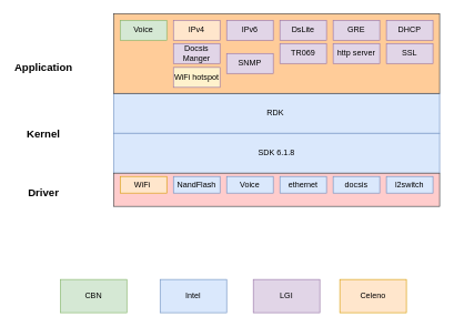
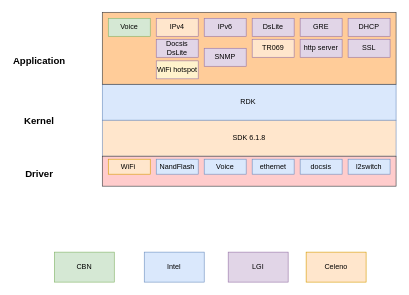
  <mxCell id="0" />
  <mxCell id="1" parent="0" />
  <mxCell id="2" value="RDK&amp;nbsp;" style="rounded=0;whiteSpace=wrap;html=1;fillColor=#dae8fc;strokeColor=#6c8ebf;" vertex="1" parent="1"><mxGeometry x="170" y="140" width="490" height="60" as="geometry" /></mxCell>
  <mxCell id="3" value="" style="rounded=0;whiteSpace=wrap;html=1;fillColor=#ffcc99;strokeColor=#36393d;" vertex="1" parent="1"><mxGeometry x="170" y="20" width="490" height="120" as="geometry" /></mxCell>
  <mxCell id="4" value="Voice" style="rounded=0;whiteSpace=wrap;html=1;fillColor=#d5e8d4;strokeColor=#82b366;" vertex="1" parent="1"><mxGeometry x="180" y="30" width="70" height="30" as="geometry" /></mxCell>
  <mxCell id="5" value="CBN" style="rounded=0;whiteSpace=wrap;html=1;fillColor=#d5e8d4;strokeColor=#82b366;" vertex="1" parent="1"><mxGeometry x="90" y="420" width="100" height="50" as="geometry" /></mxCell>
  <mxCell id="6" value="Intel" style="rounded=0;whiteSpace=wrap;html=1;fillColor=#dae8fc;strokeColor=#6c8ebf;" vertex="1" parent="1"><mxGeometry x="240" y="420" width="100" height="50" as="geometry" /></mxCell>
  <mxCell id="7" value="LGI" style="rounded=0;whiteSpace=wrap;html=1;fillColor=#e1d5e7;strokeColor=#9673a6;" vertex="1" parent="1"><mxGeometry x="380" y="420" width="100" height="50" as="geometry" /></mxCell>
- <mxCell id="8" value="SDK 6.1.8" style="rounded=0;whiteSpace=wrap;html=1;fillColor=#dae8fc;strokeColor=#6c8ebf;" vertex="1" parent="1"><mxGeometry x="170" y="200" width="490" height="60" as="geometry" /></mxCell>
+ <mxCell id="8" value="SDK 6.1.8" style="rounded=0;whiteSpace=wrap;html=1;fillColor=#ffe6cc;strokeColor=#6c8ebf;" vertex="1" parent="1"><mxGeometry x="170" y="200" width="490" height="60" as="geometry" /></mxCell>
  <mxCell id="9" value="Celeno" style="rounded=0;whiteSpace=wrap;html=1;fillColor=#ffe6cc;strokeColor=#d79b00;" vertex="1" parent="1"><mxGeometry x="510" y="420" width="100" height="50" as="geometry" /></mxCell>
  <mxCell id="10" value="" style="rounded=0;whiteSpace=wrap;html=1;fillColor=#ffcccc;strokeColor=#36393d;" vertex="1" parent="1"><mxGeometry x="170" y="260" width="490" height="50" as="geometry" /></mxCell>
  <mxCell id="11" value="WiFi&amp;nbsp;" style="rounded=0;whiteSpace=wrap;html=1;fillColor=#ffe6cc;strokeColor=#d79b00;" vertex="1" parent="1"><mxGeometry x="180" y="265" width="70" height="25" as="geometry" /></mxCell>
  <mxCell id="12" value="Driver" style="text;html=1;strokeColor=none;fillColor=none;align=center;verticalAlign=middle;whiteSpace=wrap;rounded=0;fontSize=16;fontStyle=1" vertex="1" parent="1"><mxGeometry x="45" y="280" width="40" height="20" as="geometry" /></mxCell>
  <mxCell id="13" value="Kernel" style="text;html=1;strokeColor=none;fillColor=none;align=center;verticalAlign=middle;whiteSpace=wrap;rounded=0;fontSize=16;fontStyle=1" vertex="1" parent="1"><mxGeometry x="25" y="180" width="80" height="40" as="geometry" /></mxCell>
  <mxCell id="14" value="Application" style="text;html=1;strokeColor=none;fillColor=none;align=center;verticalAlign=middle;whiteSpace=wrap;rounded=0;fontStyle=1;fontSize=16;" vertex="1" parent="1"><mxGeometry x="20" y="70" width="90" height="60" as="geometry" /></mxCell>
  <mxCell id="15" value="IPv4" style="rounded=0;whiteSpace=wrap;html=1;fillColor=#ffe6cc;strokeColor=#9673a6;" vertex="1" parent="1"><mxGeometry x="260" y="30" width="70" height="30" as="geometry" /></mxCell>
  <mxCell id="16" value="IPv6" style="rounded=0;whiteSpace=wrap;html=1;fillColor=#e1d5e7;strokeColor=#9673a6;" vertex="1" parent="1"><mxGeometry x="340" y="30" width="70" height="30" as="geometry" /></mxCell>
  <mxCell id="17" value="DsLite" style="rounded=0;whiteSpace=wrap;html=1;fillColor=#e1d5e7;strokeColor=#9673a6;" vertex="1" parent="1"><mxGeometry x="420" y="30" width="70" height="30" as="geometry" /></mxCell>
  <mxCell id="18" value="GRE" style="rounded=0;whiteSpace=wrap;html=1;fillColor=#e1d5e7;strokeColor=#9673a6;" vertex="1" parent="1"><mxGeometry x="500" y="30" width="70" height="30" as="geometry" /></mxCell>
  <mxCell id="19" value="SNMP" style="rounded=0;whiteSpace=wrap;html=1;fillColor=#e1d5e7;strokeColor=#9673a6;" vertex="1" parent="1"><mxGeometry x="340" y="80" width="70" height="30" as="geometry" /></mxCell>
- <mxCell id="20" value="TR069" style="rounded=0;whiteSpace=wrap;html=1;fillColor=#e1d5e7;strokeColor=#9673a6;" vertex="1" parent="1"><mxGeometry x="420" y="65" width="70" height="30" as="geometry" /></mxCell>
+ <mxCell id="20" value="TR069" style="rounded=0;whiteSpace=wrap;html=1;fillColor=#ffe6cc;strokeColor=#9673a6;" vertex="1" parent="1"><mxGeometry x="420" y="65" width="70" height="30" as="geometry" /></mxCell>
  <mxCell id="21" value="WiFi hotspot" style="rounded=0;whiteSpace=wrap;html=1;fillColor=#fff2cc;strokeColor=#9673a6;" vertex="1" parent="1"><mxGeometry x="260" y="101" width="70" height="30" as="geometry" /></mxCell>
  <mxCell id="22" value="http server" style="rounded=0;whiteSpace=wrap;html=1;fillColor=#e1d5e7;strokeColor=#9673a6;" vertex="1" parent="1"><mxGeometry x="500" y="65" width="70" height="30" as="geometry" /></mxCell>
  <mxCell id="23" value="NandFlash" style="rounded=0;whiteSpace=wrap;html=1;fillColor=#dae8fc;strokeColor=#6c8ebf;" vertex="1" parent="1"><mxGeometry x="260" y="265" width="70" height="25" as="geometry" /></mxCell>
  <mxCell id="24" value="Voice" style="rounded=0;whiteSpace=wrap;html=1;fillColor=#dae8fc;strokeColor=#6c8ebf;" vertex="1" parent="1"><mxGeometry x="340" y="265" width="70" height="25" as="geometry" /></mxCell>
  <mxCell id="25" value="ethernet" style="rounded=0;whiteSpace=wrap;html=1;fillColor=#dae8fc;strokeColor=#6c8ebf;" vertex="1" parent="1"><mxGeometry x="420" y="265" width="70" height="25" as="geometry" /></mxCell>
  <mxCell id="26" value="docsis" style="rounded=0;whiteSpace=wrap;html=1;fillColor=#dae8fc;strokeColor=#6c8ebf;" vertex="1" parent="1"><mxGeometry x="500" y="265" width="70" height="25" as="geometry" /></mxCell>
- <mxCell id="27" value="Docsis Manger" style="rounded=0;whiteSpace=wrap;html=1;fillColor=#e1d5e7;strokeColor=#9673a6;" vertex="1" parent="1"><mxGeometry x="260" y="65" width="70" height="30" as="geometry" /></mxCell>
+ <mxCell id="27" value="Docsis DsLite" style="rounded=0;whiteSpace=wrap;html=1;fillColor=#e1d5e7;strokeColor=#9673a6;" vertex="1" parent="1"><mxGeometry x="260" y="65" width="70" height="30" as="geometry" /></mxCell>
  <mxCell id="28" value="l2switch" style="rounded=0;whiteSpace=wrap;html=1;fillColor=#dae8fc;strokeColor=#6c8ebf;" vertex="1" parent="1"><mxGeometry x="580" y="265" width="70" height="25" as="geometry" /></mxCell>
  <mxCell id="29" value="DHCP" style="rounded=0;whiteSpace=wrap;html=1;fillColor=#e1d5e7;strokeColor=#9673a6;" vertex="1" parent="1"><mxGeometry x="580" y="30" width="70" height="30" as="geometry" /></mxCell>
  <mxCell id="30" value="SSL" style="rounded=0;whiteSpace=wrap;html=1;fillColor=#e1d5e7;strokeColor=#9673a6;" vertex="1" parent="1"><mxGeometry x="580" y="65" width="70" height="30" as="geometry" /></mxCell>
